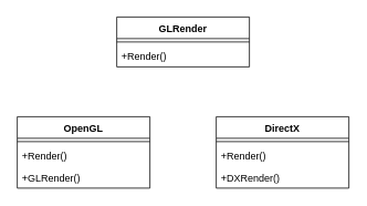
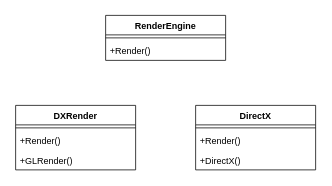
  <mxCell id="0" />
  <mxCell id="1" parent="0" />
- <mxCell id="2" value="GLRender" style="swimlane;fontStyle=1;align=center;verticalAlign=top;childLayout=stackLayout;horizontal=1;startSize=26;horizontalStack=0;resizeParent=1;resizeParentMax=0;resizeLast=0;collapsible=1;marginBottom=0;whiteSpace=wrap;html=1;" vertex="1" parent="1"><mxGeometry x="140" y="20" width="160" height="60" as="geometry" /></mxCell>
+ <mxCell id="2" value="RenderEngine" style="swimlane;fontStyle=1;align=center;verticalAlign=top;childLayout=stackLayout;horizontal=1;startSize=26;horizontalStack=0;resizeParent=1;resizeParentMax=0;resizeLast=0;collapsible=1;marginBottom=0;whiteSpace=wrap;html=1;" vertex="1" parent="1"><mxGeometry x="140" y="20" width="160" height="60" as="geometry" /></mxCell>
  <mxCell id="3" value="" style="line;strokeWidth=1;fillColor=none;align=left;verticalAlign=middle;spacingTop=-1;spacingLeft=3;spacingRight=3;rotatable=0;labelPosition=right;points=[];portConstraint=eastwest;strokeColor=inherit;" vertex="1" parent="2"><mxGeometry y="26" width="160" height="8" as="geometry" /></mxCell>
  <mxCell id="4" value="+Render()" style="text;strokeColor=none;fillColor=none;align=left;verticalAlign=top;spacingLeft=4;spacingRight=4;overflow=hidden;rotatable=0;points=[[0,0.5],[1,0.5]];portConstraint=eastwest;whiteSpace=wrap;html=1;" vertex="1" parent="2"><mxGeometry y="34" width="160" height="26" as="geometry" /></mxCell>
- <mxCell id="5" value="OpenGL" style="swimlane;fontStyle=1;align=center;verticalAlign=top;childLayout=stackLayout;horizontal=1;startSize=26;horizontalStack=0;resizeParent=1;resizeParentMax=0;resizeLast=0;collapsible=1;marginBottom=0;whiteSpace=wrap;html=1;" vertex="1" parent="1"><mxGeometry x="20" y="140" width="160" height="86" as="geometry" /></mxCell>
+ <mxCell id="5" value="DXRender" style="swimlane;fontStyle=1;align=center;verticalAlign=top;childLayout=stackLayout;horizontal=1;startSize=26;horizontalStack=0;resizeParent=1;resizeParentMax=0;resizeLast=0;collapsible=1;marginBottom=0;whiteSpace=wrap;html=1;" vertex="1" parent="1"><mxGeometry x="20" y="140" width="160" height="86" as="geometry" /></mxCell>
  <mxCell id="6" value="" style="line;strokeWidth=1;fillColor=none;align=left;verticalAlign=middle;spacingTop=-1;spacingLeft=3;spacingRight=3;rotatable=0;labelPosition=right;points=[];portConstraint=eastwest;strokeColor=inherit;" vertex="1" parent="5"><mxGeometry y="26" width="160" height="8" as="geometry" /></mxCell>
  <mxCell id="7" value="+Render()" style="text;strokeColor=none;fillColor=none;align=left;verticalAlign=top;spacingLeft=4;spacingRight=4;overflow=hidden;rotatable=0;points=[[0,0.5],[1,0.5]];portConstraint=eastwest;whiteSpace=wrap;html=1;" vertex="1" parent="5"><mxGeometry y="34" width="160" height="26" as="geometry" /></mxCell>
  <mxCell id="8" value="+GLRender()" style="text;strokeColor=none;fillColor=none;align=left;verticalAlign=top;spacingLeft=4;spacingRight=4;overflow=hidden;rotatable=0;points=[[0,0.5],[1,0.5]];portConstraint=eastwest;whiteSpace=wrap;html=1;" vertex="1" parent="5"><mxGeometry y="60" width="160" height="26" as="geometry" /></mxCell>
  <mxCell id="9" value="DirectX" style="swimlane;fontStyle=1;align=center;verticalAlign=top;childLayout=stackLayout;horizontal=1;startSize=26;horizontalStack=0;resizeParent=1;resizeParentMax=0;resizeLast=0;collapsible=1;marginBottom=0;whiteSpace=wrap;html=1;" vertex="1" parent="1"><mxGeometry x="260" y="140" width="160" height="86" as="geometry" /></mxCell>
  <mxCell id="10" value="" style="line;strokeWidth=1;fillColor=none;align=left;verticalAlign=middle;spacingTop=-1;spacingLeft=3;spacingRight=3;rotatable=0;labelPosition=right;points=[];portConstraint=eastwest;strokeColor=inherit;" vertex="1" parent="9"><mxGeometry y="26" width="160" height="8" as="geometry" /></mxCell>
  <mxCell id="11" value="+Render()" style="text;strokeColor=none;fillColor=none;align=left;verticalAlign=top;spacingLeft=4;spacingRight=4;overflow=hidden;rotatable=0;points=[[0,0.5],[1,0.5]];portConstraint=eastwest;whiteSpace=wrap;html=1;" vertex="1" parent="9"><mxGeometry y="34" width="160" height="26" as="geometry" /></mxCell>
- <mxCell id="12" value="+DXRender()" style="text;strokeColor=none;fillColor=none;align=left;verticalAlign=top;spacingLeft=4;spacingRight=4;overflow=hidden;rotatable=0;points=[[0,0.5],[1,0.5]];portConstraint=eastwest;whiteSpace=wrap;html=1;" vertex="1" parent="9"><mxGeometry y="60" width="160" height="26" as="geometry" /></mxCell>
+ <mxCell id="12" value="+DirectX()" style="text;strokeColor=none;fillColor=none;align=left;verticalAlign=top;spacingLeft=4;spacingRight=4;overflow=hidden;rotatable=0;points=[[0,0.5],[1,0.5]];portConstraint=eastwest;whiteSpace=wrap;html=1;" vertex="1" parent="9"><mxGeometry y="60" width="160" height="26" as="geometry" /></mxCell>
